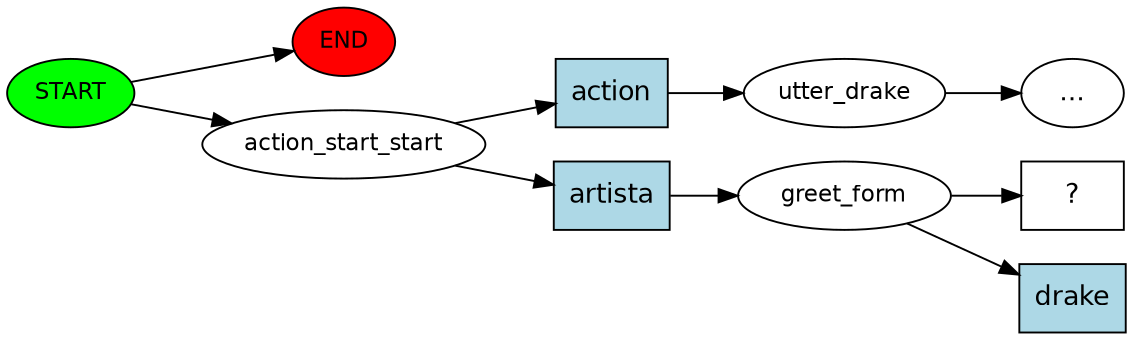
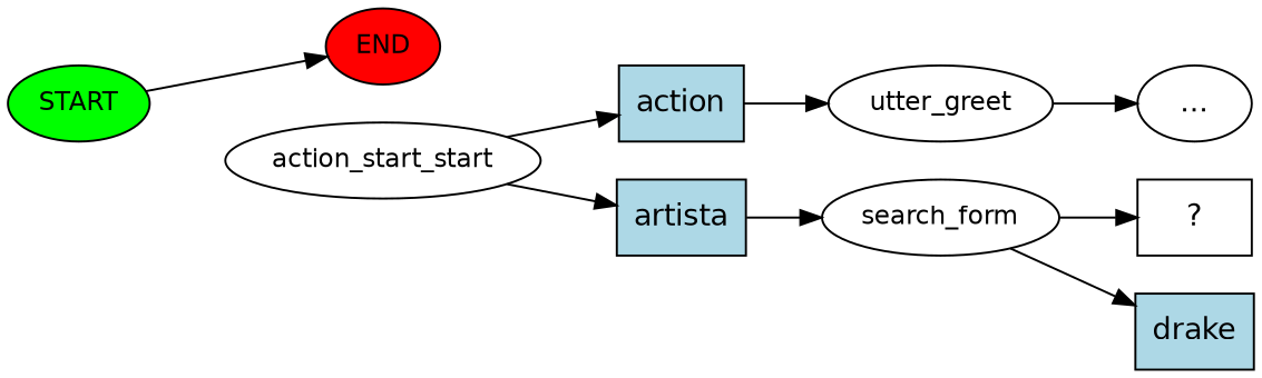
  digraph {
    fontname="DejaVu Sans"
    rankdir=LR
    node [fontname="DejaVu Sans"]
    edge [fontname="DejaVu Sans"]
    n1 [fillcolor=green fontsize=12 label=START style=filled]
    n2 [fillcolor=red fontsize=12 label=END style=filled]
    n3 [fontsize=12 label=action_start_start]
    n4 [fillcolor=lightblue label=action shape=rect style=filled]
    n5 [fillcolor=lightblue label=artista shape=rect style=filled]
-   n6 [fontsize=12 label=utter_drake]
-   n7 [fontsize=12 label=greet_form]
+   n6 [fontsize=12 label=utter_greet]
+   n7 [fontsize=12 label=search_form]
    n8 [label="..."]
    n9 [label="  ?  " shape=rect]
    n10 [fillcolor=lightblue label=drake shape=rect style=filled]
    n1 -> n2
-   n1 -> n3
    n3 -> n4
    n3 -> n5
    n4 -> n6
    n5 -> n7
    n6 -> n8
    n7 -> n9
    n7 -> n10
  }
